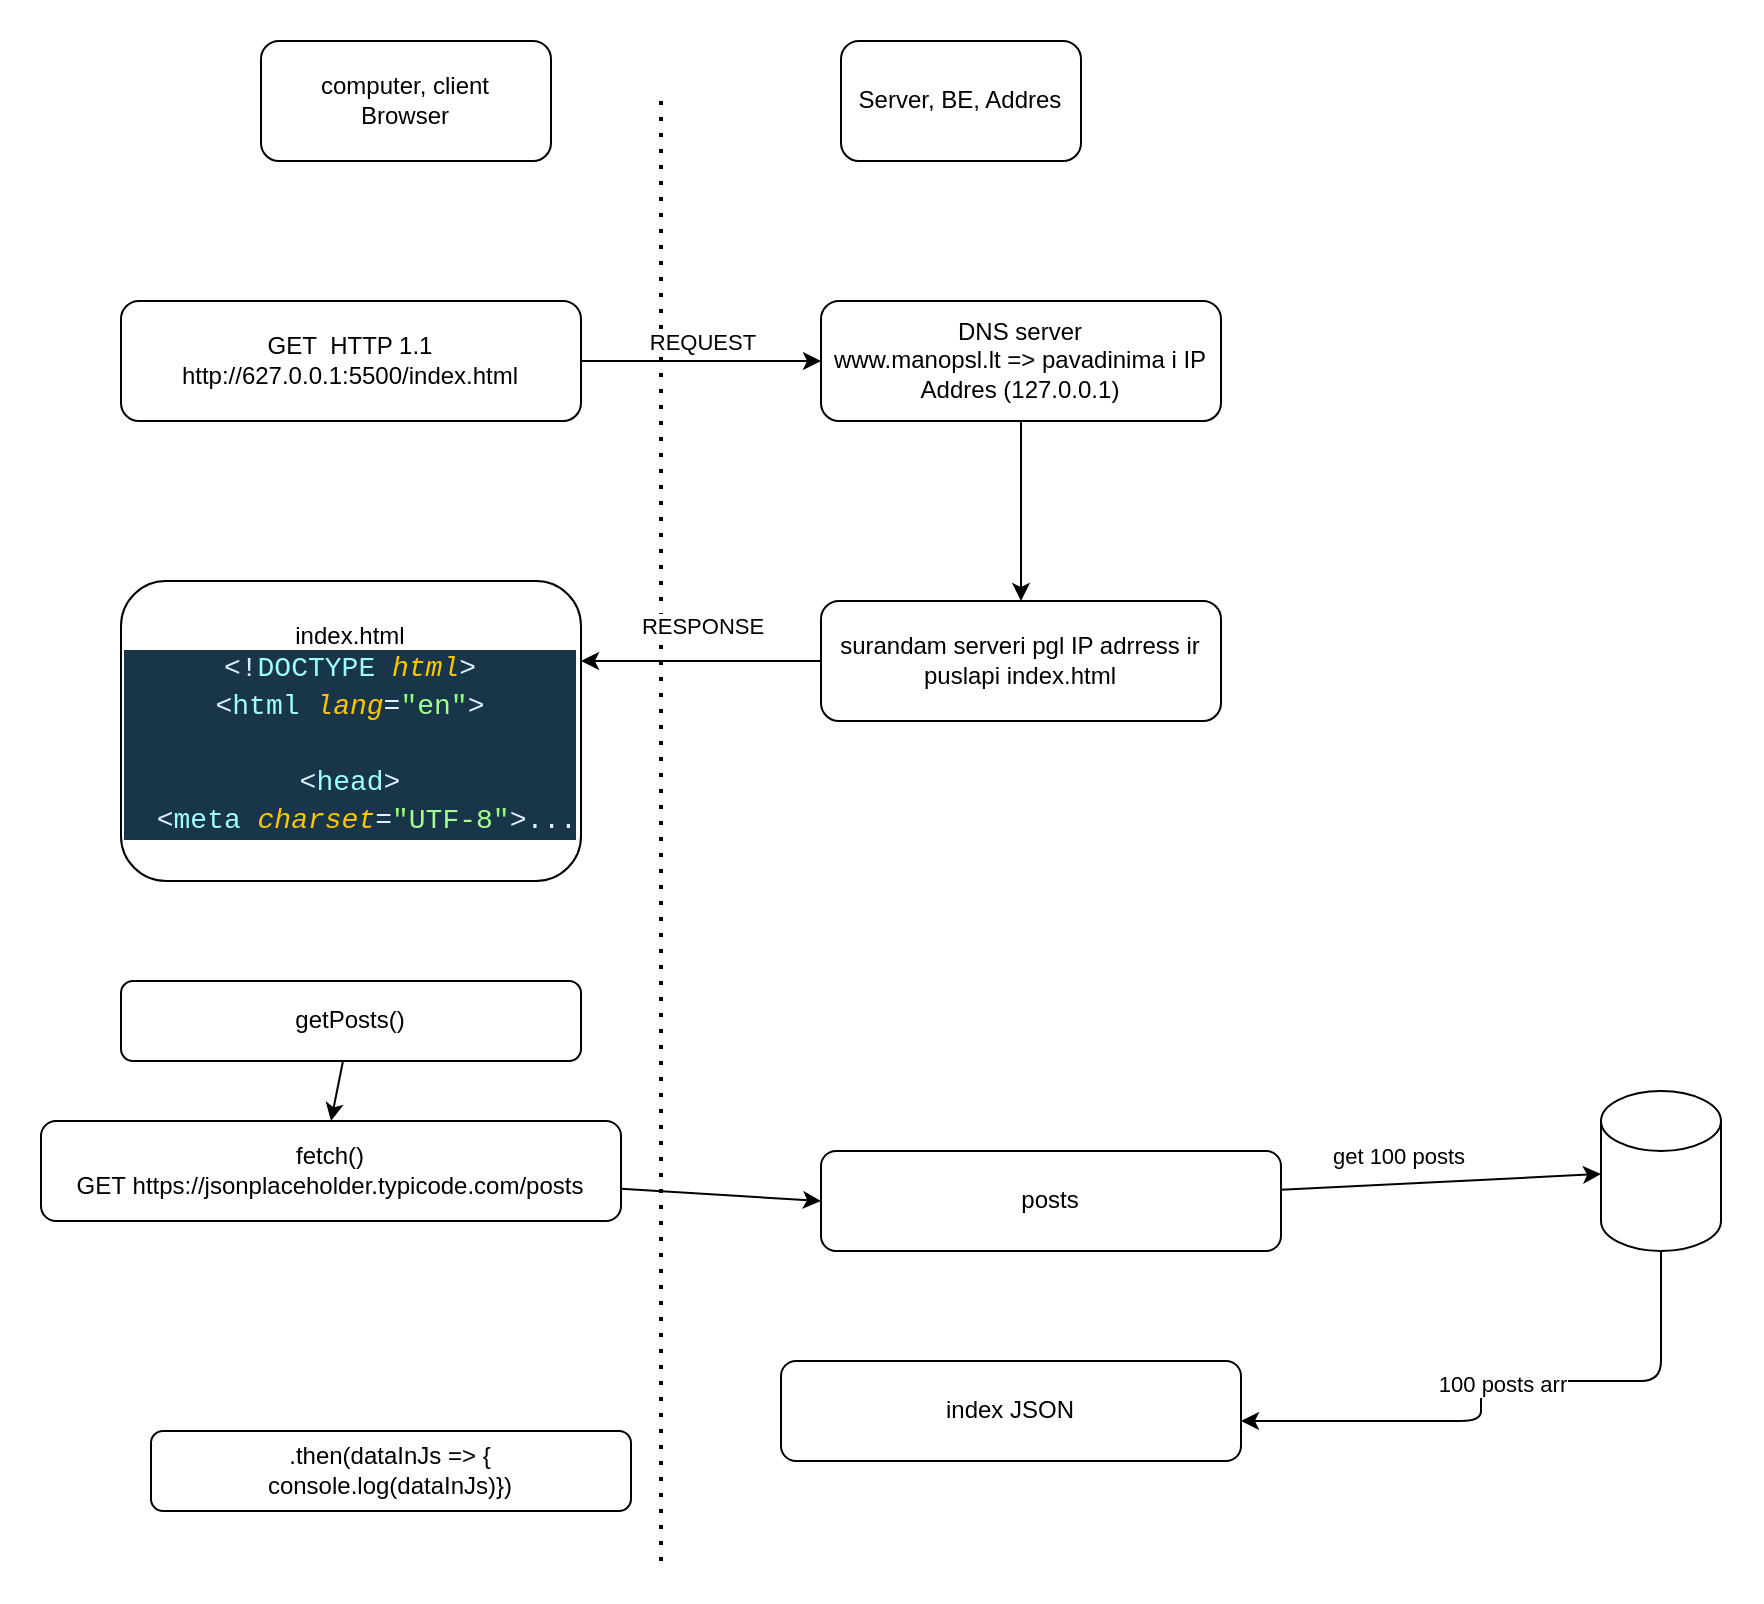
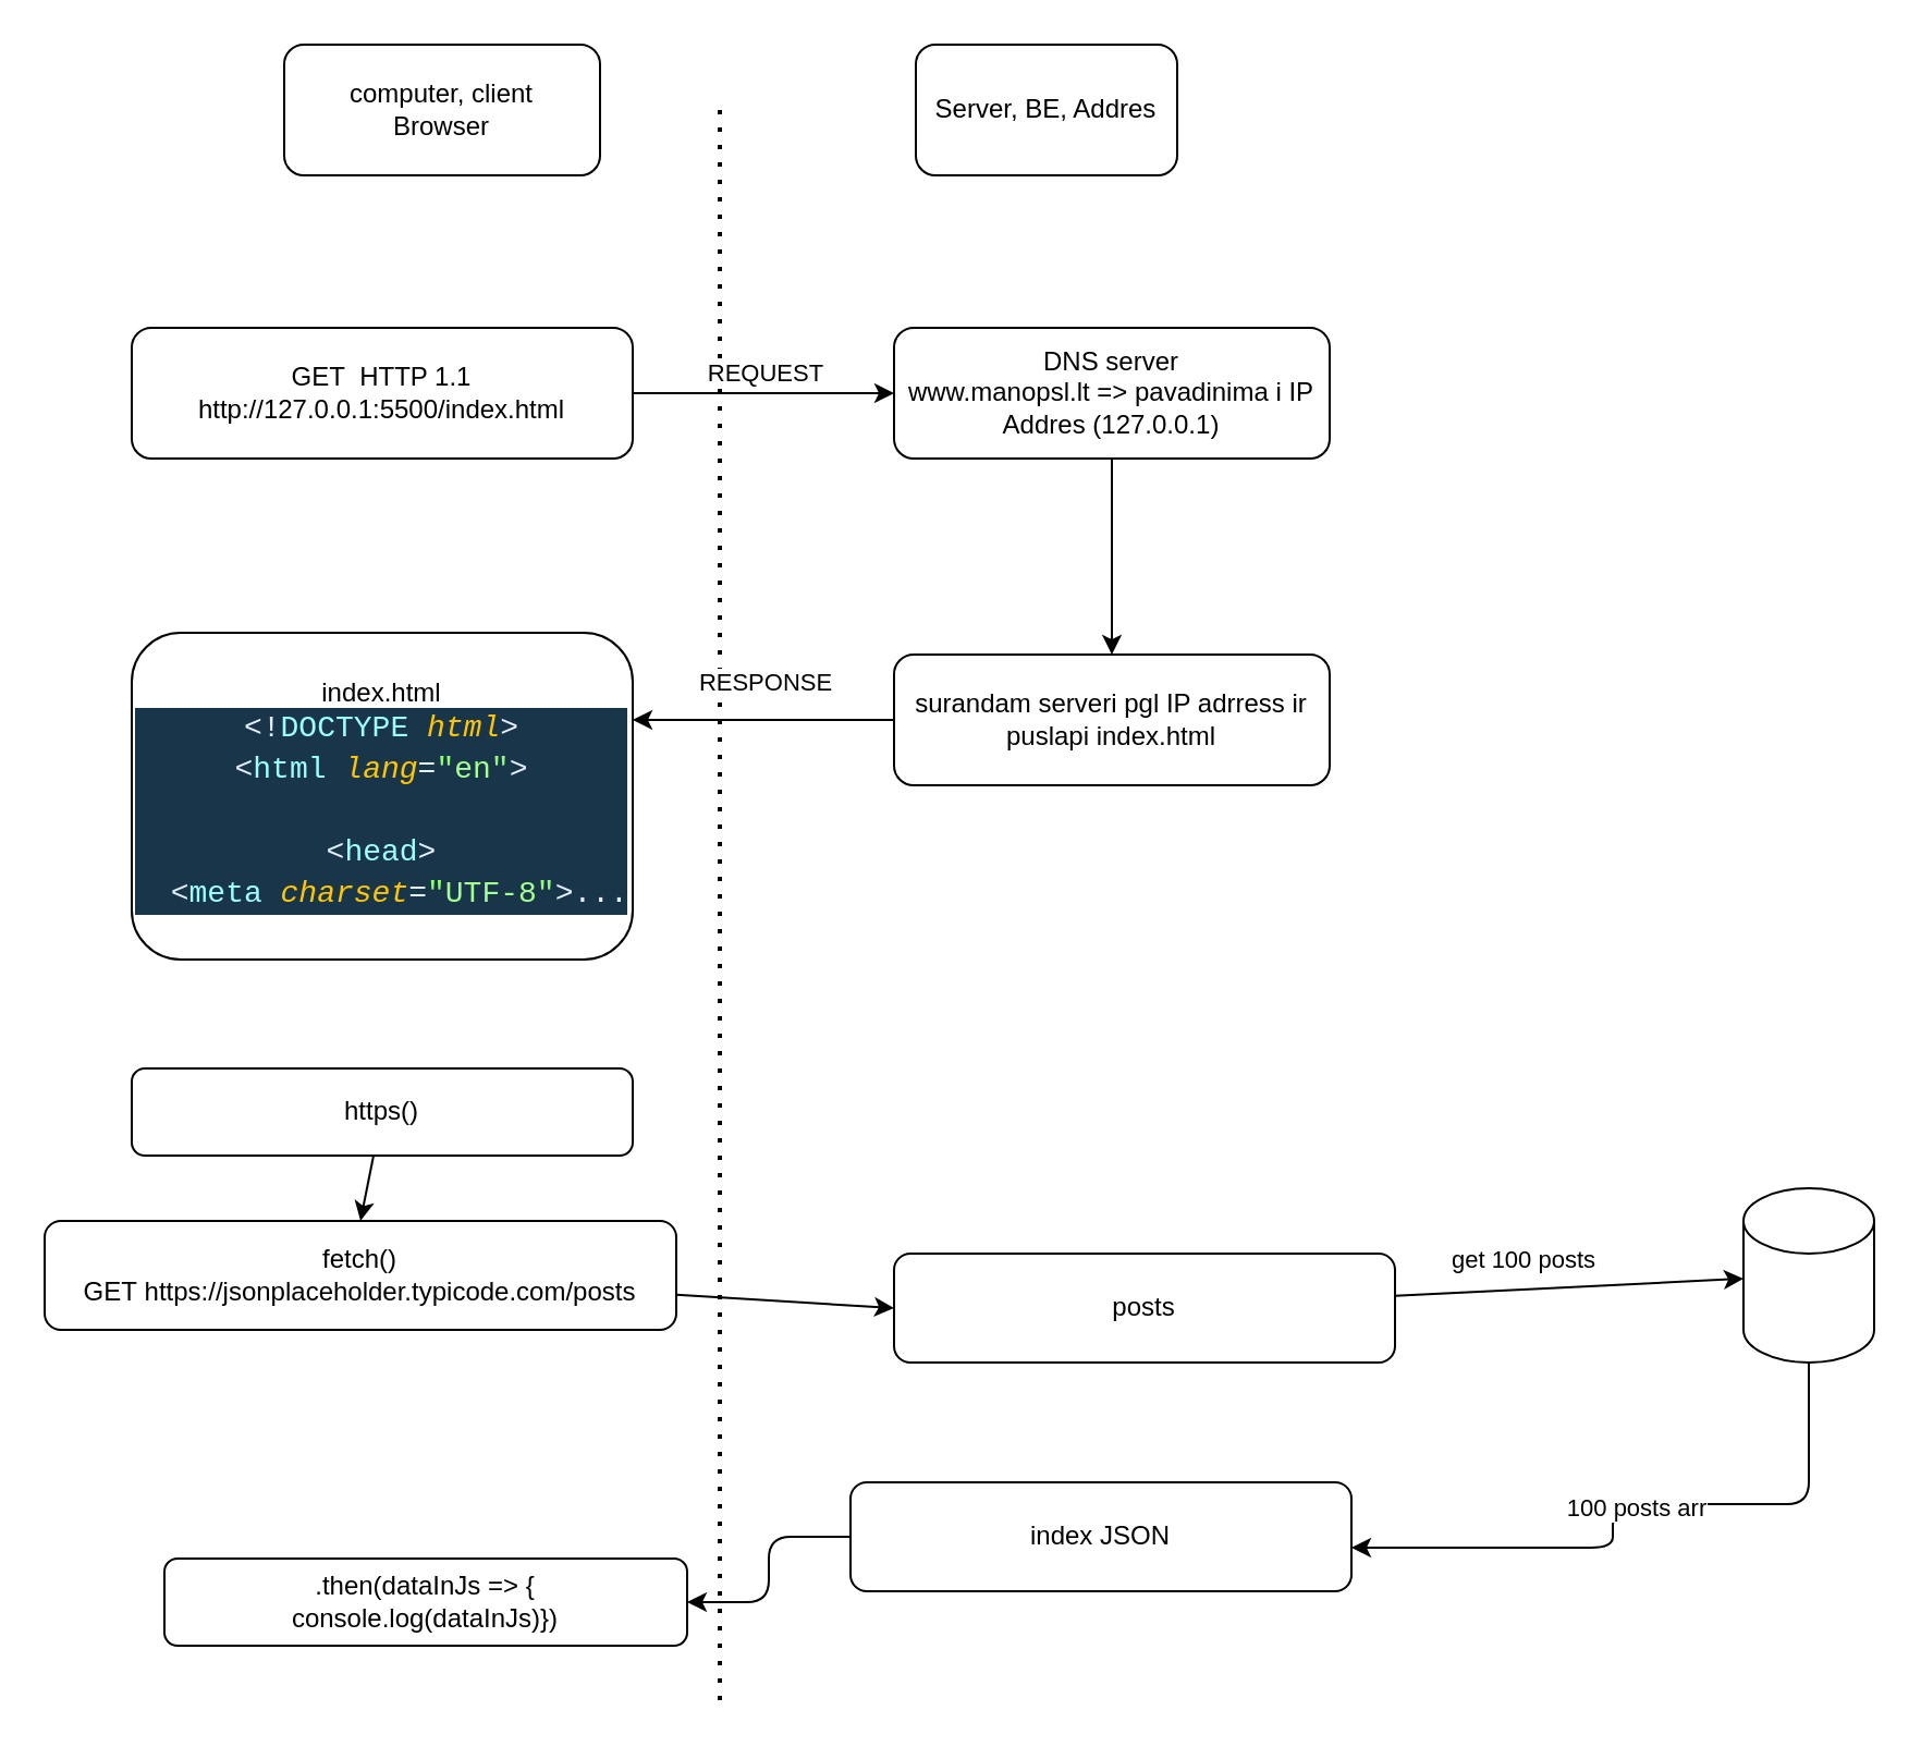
  <mxCell id="0" />
  <mxCell id="1" parent="0" />
  <mxCell id="2" value="" style="endArrow=none;dashed=1;html=1;dashPattern=1 3;strokeWidth=2;" edge="1" parent="1"><mxGeometry width="50" height="50" relative="1" as="geometry"><mxPoint x="330" y="780" as="sourcePoint" /><mxPoint x="330" y="50" as="targetPoint" /></mxGeometry></mxCell>
  <mxCell id="3" value="computer, client&lt;br&gt;Browser" style="rounded=1;whiteSpace=wrap;html=1;" vertex="1" parent="1"><mxGeometry x="130" y="20" width="145" height="60" as="geometry" /></mxCell>
  <mxCell id="4" style="edgeStyle=none;html=1;" edge="1" parent="1" source="6"><mxGeometry relative="1" as="geometry"><mxPoint x="410" y="180" as="targetPoint" /></mxGeometry></mxCell>
  <mxCell id="5" value="REQUEST" style="edgeLabel;html=1;align=center;verticalAlign=middle;resizable=0;points=[];" vertex="1" connectable="0" parent="4"><mxGeometry x="-0.335" y="1" relative="1" as="geometry"><mxPoint x="20" y="-9" as="offset" /></mxGeometry></mxCell>
- <mxCell id="6" value="GET&amp;nbsp; HTTP 1.1&lt;br&gt;http://627.0.0.1:5500/index.html" style="rounded=1;whiteSpace=wrap;html=1;" vertex="1" parent="1"><mxGeometry x="60" y="150" width="230" height="60" as="geometry" /></mxCell>
+ <mxCell id="6" value="GET&amp;nbsp; HTTP 1.1&lt;br&gt;http://127.0.0.1:5500/index.html" style="rounded=1;whiteSpace=wrap;html=1;" vertex="1" parent="1"><mxGeometry x="60" y="150" width="230" height="60" as="geometry" /></mxCell>
  <mxCell id="7" value="Server, BE, Addres" style="rounded=1;whiteSpace=wrap;html=1;" vertex="1" parent="1"><mxGeometry x="420" y="20" width="120" height="60" as="geometry" /></mxCell>
  <mxCell id="8" style="edgeStyle=none;html=1;entryX=0.5;entryY=0;entryDx=0;entryDy=0;" edge="1" parent="1" source="9" target="12"><mxGeometry relative="1" as="geometry" /></mxCell>
  <mxCell id="9" value="DNS server&lt;br&gt;www.manopsl.lt =&amp;gt; pavadinima i IP Addres (127.0.0.1)" style="rounded=1;whiteSpace=wrap;html=1;" vertex="1" parent="1"><mxGeometry x="410" y="150" width="200" height="60" as="geometry" /></mxCell>
  <mxCell id="10" style="edgeStyle=none;html=1;" edge="1" parent="1" source="12"><mxGeometry relative="1" as="geometry"><mxPoint x="290" y="330" as="targetPoint" /></mxGeometry></mxCell>
  <mxCell id="11" value="RESPONSE" style="edgeLabel;html=1;align=center;verticalAlign=middle;resizable=0;points=[];" vertex="1" connectable="0" parent="10"><mxGeometry x="0.452" y="1" relative="1" as="geometry"><mxPoint x="27" y="-19" as="offset" /></mxGeometry></mxCell>
  <mxCell id="12" value="surandam serveri pgl IP adrress ir puslapi index.html" style="rounded=1;whiteSpace=wrap;html=1;" vertex="1" parent="1"><mxGeometry x="410" y="300" width="200" height="60" as="geometry" /></mxCell>
  <mxCell id="13" value="index.html&lt;br&gt;&lt;div style=&quot;color: rgb(255, 255, 255); background-color: rgb(25, 53, 73); font-family: &amp;quot;Cascadia code PL&amp;quot;, Menlo, Monaco, &amp;quot;Courier New&amp;quot;, monospace, Consolas, &amp;quot;Courier New&amp;quot;, monospace; font-size: 14px; line-height: 19px;&quot;&gt;&lt;div&gt;&lt;span style=&quot;color: #e1efff;&quot;&gt;&amp;lt;!&lt;/span&gt;&lt;span style=&quot;color: #9effff;&quot;&gt;DOCTYPE &lt;/span&gt;&lt;span style=&quot;color: #ffc600;font-style: italic;&quot;&gt;html&lt;/span&gt;&lt;span style=&quot;color: #e1efff;&quot;&gt;&amp;gt;&lt;/span&gt;&lt;/div&gt;&lt;div&gt;&lt;span style=&quot;color: #e1efff;&quot;&gt;&amp;lt;&lt;/span&gt;&lt;span style=&quot;color: #9effff;&quot;&gt;html &lt;/span&gt;&lt;span style=&quot;color: #ffc600;font-style: italic;&quot;&gt;lang&lt;/span&gt;&lt;span style=&quot;color: #e1efff;&quot;&gt;=&lt;/span&gt;&lt;span style=&quot;color: #92fc79;&quot;&gt;&quot;&lt;/span&gt;&lt;span style=&quot;color: #a5ff90;&quot;&gt;en&lt;/span&gt;&lt;span style=&quot;color: #92fc79;&quot;&gt;&quot;&lt;/span&gt;&lt;span style=&quot;color: #e1efff;&quot;&gt;&amp;gt;&lt;/span&gt;&lt;/div&gt;&lt;br&gt;&lt;div&gt;&lt;span style=&quot;color: #e1efff;&quot;&gt;&amp;lt;&lt;/span&gt;&lt;span style=&quot;color: #9effff;&quot;&gt;head&lt;/span&gt;&lt;span style=&quot;color: #e1efff;&quot;&gt;&amp;gt;&lt;/span&gt;&lt;/div&gt;&lt;div&gt;&amp;nbsp; &lt;span style=&quot;color: #e1efff;&quot;&gt;&amp;lt;&lt;/span&gt;&lt;span style=&quot;color: #9effff;&quot;&gt;meta &lt;/span&gt;&lt;span style=&quot;color: #ffc600;font-style: italic;&quot;&gt;charset&lt;/span&gt;&lt;span style=&quot;color: #e1efff;&quot;&gt;=&lt;/span&gt;&lt;span style=&quot;color: #92fc79;&quot;&gt;&quot;&lt;/span&gt;&lt;span style=&quot;color: #a5ff90;&quot;&gt;UTF-8&lt;/span&gt;&lt;span style=&quot;color: #92fc79;&quot;&gt;&quot;&lt;/span&gt;&lt;span style=&quot;color: #e1efff;&quot;&gt;&amp;gt;...&lt;/span&gt;&lt;/div&gt;&lt;/div&gt;" style="rounded=1;whiteSpace=wrap;html=1;" vertex="1" parent="1"><mxGeometry x="60" y="290" width="230" height="150" as="geometry" /></mxCell>
  <mxCell id="14" style="edgeStyle=none;html=1;entryX=0.5;entryY=0;entryDx=0;entryDy=0;" edge="1" parent="1" source="15" target="20"><mxGeometry relative="1" as="geometry" /></mxCell>
- <mxCell id="15" value="getPosts()" style="rounded=1;whiteSpace=wrap;html=1;" vertex="1" parent="1"><mxGeometry x="60" y="490" width="230" height="40" as="geometry" /></mxCell>
+ <mxCell id="15" value="https()" style="rounded=1;whiteSpace=wrap;html=1;" vertex="1" parent="1"><mxGeometry x="60" y="490" width="230" height="40" as="geometry" /></mxCell>
  <mxCell id="16" style="edgeStyle=none;html=1;" edge="1" parent="1" source="18" target="23"><mxGeometry relative="1" as="geometry" /></mxCell>
  <mxCell id="17" value="get 100 posts" style="edgeLabel;html=1;align=center;verticalAlign=middle;resizable=0;points=[];" vertex="1" connectable="0" parent="16"><mxGeometry x="-0.583" relative="1" as="geometry"><mxPoint x="26" y="-15" as="offset" /></mxGeometry></mxCell>
  <mxCell id="18" value="posts" style="rounded=1;whiteSpace=wrap;html=1;" vertex="1" parent="1"><mxGeometry x="410" y="575" width="230" height="50" as="geometry" /></mxCell>
  <mxCell id="19" style="edgeStyle=none;html=1;entryX=0;entryY=0.5;entryDx=0;entryDy=0;" edge="1" parent="1" source="20" target="18"><mxGeometry relative="1" as="geometry" /></mxCell>
  <mxCell id="20" value="fetch()&lt;br&gt;GET&amp;nbsp;https://jsonplaceholder.typicode.com/posts" style="rounded=1;whiteSpace=wrap;html=1;" vertex="1" parent="1"><mxGeometry x="20" y="560" width="290" height="50" as="geometry" /></mxCell>
  <mxCell id="21" style="edgeStyle=orthogonalEdgeStyle;html=1;" edge="1" parent="1" source="23"><mxGeometry relative="1" as="geometry"><mxPoint x="620" y="710" as="targetPoint" /><Array as="points"><mxPoint x="830" y="690" /><mxPoint x="740" y="690" /><mxPoint x="740" y="710" /></Array></mxGeometry></mxCell>
  <mxCell id="22" value="100 posts arr" style="edgeLabel;html=1;align=center;verticalAlign=middle;resizable=0;points=[];" vertex="1" connectable="0" parent="21"><mxGeometry x="-0.018" y="1" relative="1" as="geometry"><mxPoint as="offset" /></mxGeometry></mxCell>
  <mxCell id="23" value="" style="shape=cylinder3;whiteSpace=wrap;html=1;boundedLbl=1;backgroundOutline=1;size=15;" vertex="1" parent="1"><mxGeometry x="800" y="545" width="60" height="80" as="geometry" /></mxCell>
+ <mxCell id="24" style="edgeStyle=orthogonalEdgeStyle;html=1;entryX=1;entryY=0.5;entryDx=0;entryDy=0;" edge="1" parent="1" source="25" target="26"><mxGeometry relative="1" as="geometry"><mxPoint x="260" y="705" as="targetPoint" /></mxGeometry></mxCell>
  <mxCell id="25" value="index JSON" style="rounded=1;whiteSpace=wrap;html=1;" vertex="1" parent="1"><mxGeometry x="390" y="680" width="230" height="50" as="geometry" /></mxCell>
  <mxCell id="26" value=".then(dataInJs =&amp;gt; {&lt;br&gt;console.log(dataInJs)})" style="rounded=1;whiteSpace=wrap;html=1;" vertex="1" parent="1"><mxGeometry x="75" y="715" width="240" height="40" as="geometry" /></mxCell>
